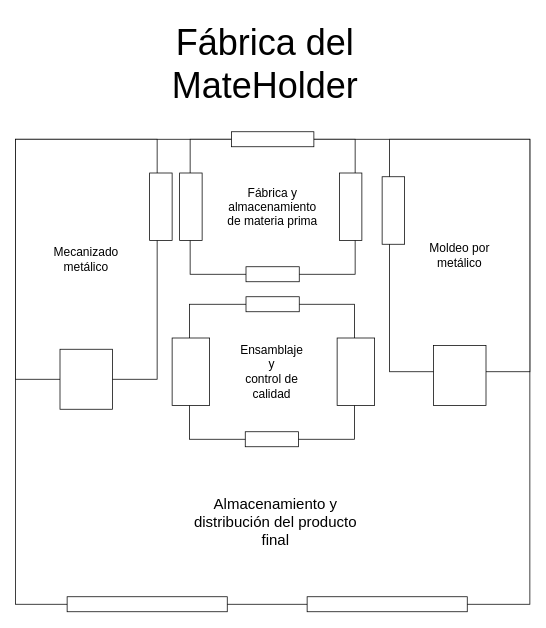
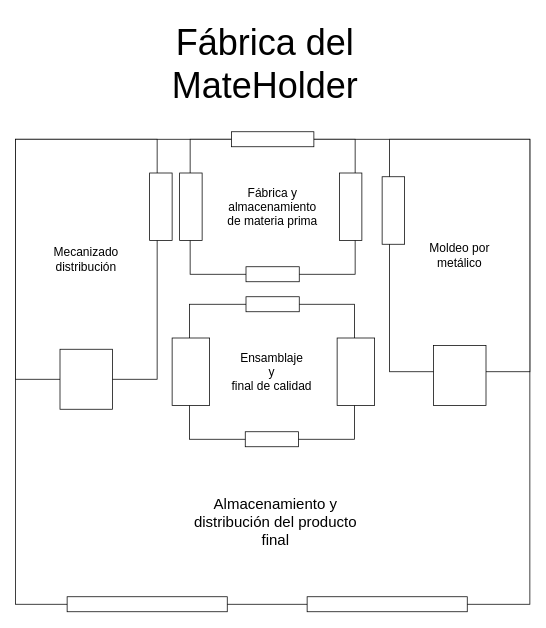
  <mxCell id="0" />
  <mxCell id="1" parent="0" />
  <mxCell id="2" value="" style="rounded=0;whiteSpace=wrap;html=1;" vertex="1" parent="1"><mxGeometry x="20" y="185" width="686" height="620" as="geometry" /></mxCell>
  <mxCell id="3" value="Fábrica y almacenamiento de materia prima" style="rounded=0;whiteSpace=wrap;html=1;spacing=50;spacingTop=0;fontSize=16;" vertex="1" parent="1"><mxGeometry x="253" y="185" width="220" height="180" as="geometry" /></mxCell>
  <mxCell id="4" value="Moldeo por metálico" style="rounded=0;whiteSpace=wrap;html=1;spacing=50;spacingTop=0;fontSize=16;" vertex="1" parent="1"><mxGeometry x="519" y="185" width="187" height="310" as="geometry" /></mxCell>
- <mxCell id="5" value="Mecanizado metálico" style="rounded=0;whiteSpace=wrap;html=1;spacing=50;spacingTop=0;fontSize=16;" vertex="1" parent="1"><mxGeometry x="20" y="185" width="189" height="320" as="geometry" /></mxCell>
- <mxCell id="6" value="&lt;div&gt;Ensamblaje&lt;/div&gt;&lt;div&gt;y&lt;/div&gt;&lt;div&gt;control de calidad&lt;/div&gt;" style="rounded=0;whiteSpace=wrap;html=1;spacing=50;spacingTop=0;fontSize=16;" vertex="1" parent="1"><mxGeometry x="252" y="405" width="220" height="180" as="geometry" /></mxCell>
+ <mxCell id="5" value="Mecanizado distribución" style="rounded=0;whiteSpace=wrap;html=1;spacing=50;spacingTop=0;fontSize=16;" vertex="1" parent="1"><mxGeometry x="20" y="185" width="189" height="320" as="geometry" /></mxCell>
+ <mxCell id="6" value="&lt;div&gt;Ensamblaje&lt;/div&gt;&lt;div&gt;y&lt;/div&gt;&lt;div&gt;final de calidad&lt;/div&gt;" style="rounded=0;whiteSpace=wrap;html=1;spacing=50;spacingTop=0;fontSize=16;" vertex="1" parent="1"><mxGeometry x="252" y="405" width="220" height="180" as="geometry" /></mxCell>
  <mxCell id="7" value="&lt;font style=&quot;font-size: 20px;&quot;&gt;Almacenamiento y distribución del producto final&lt;/font&gt;" style="text;html=1;whiteSpace=wrap;strokeColor=none;fillColor=none;align=center;verticalAlign=middle;rounded=0;" vertex="1" parent="1"><mxGeometry x="247" y="655" width="240" height="80" as="geometry" /></mxCell>
  <mxCell id="8" value="" style="rounded=0;whiteSpace=wrap;html=1;strokeColor=light-dark(#000000,#000000);" vertex="1" parent="1"><mxGeometry x="79.5" y="465" width="70" height="80" as="geometry" /></mxCell>
  <mxCell id="9" value="" style="rounded=0;whiteSpace=wrap;html=1;strokeColor=light-dark(#000000,#000000);" vertex="1" parent="1"><mxGeometry x="229" y="450" width="50" height="90" as="geometry" /></mxCell>
  <mxCell id="10" value="" style="rounded=0;whiteSpace=wrap;html=1;strokeColor=light-dark(#000000,#000000);" vertex="1" parent="1"><mxGeometry x="449" y="450" width="50" height="90" as="geometry" /></mxCell>
  <mxCell id="11" value="" style="rounded=0;whiteSpace=wrap;html=1;strokeColor=light-dark(#000000,#000000);" vertex="1" parent="1"><mxGeometry x="326.5" y="575" width="71" height="20" as="geometry" /></mxCell>
  <mxCell id="12" value="" style="rounded=0;whiteSpace=wrap;html=1;strokeColor=light-dark(#000000,#000000);" vertex="1" parent="1"><mxGeometry x="327.5" y="355" width="71" height="20" as="geometry" /></mxCell>
  <mxCell id="13" value="" style="rounded=0;whiteSpace=wrap;html=1;strokeColor=light-dark(#000000,#000000);" vertex="1" parent="1"><mxGeometry x="327.5" y="395" width="71" height="20" as="geometry" /></mxCell>
  <mxCell id="14" value="" style="rounded=0;whiteSpace=wrap;html=1;strokeColor=light-dark(#000000,#000000);" vertex="1" parent="1"><mxGeometry x="239" y="230" width="30" height="90" as="geometry" /></mxCell>
  <mxCell id="15" value="" style="rounded=0;whiteSpace=wrap;html=1;strokeColor=light-dark(#000000,#000000);" vertex="1" parent="1"><mxGeometry x="199" y="230" width="30" height="90" as="geometry" /></mxCell>
  <mxCell id="16" value="" style="rounded=0;whiteSpace=wrap;html=1;strokeColor=light-dark(#000000,#000000);" vertex="1" parent="1"><mxGeometry x="452" y="230" width="30" height="90" as="geometry" /></mxCell>
  <mxCell id="17" value="" style="rounded=0;whiteSpace=wrap;html=1;strokeColor=light-dark(#000000,#000000);" vertex="1" parent="1"><mxGeometry x="509" y="235" width="30" height="90" as="geometry" /></mxCell>
  <mxCell id="18" value="" style="rounded=0;whiteSpace=wrap;html=1;strokeColor=light-dark(#000000,#000000);" vertex="1" parent="1"><mxGeometry x="577.5" y="460" width="70" height="80" as="geometry" /></mxCell>
  <mxCell id="19" value="" style="rounded=0;whiteSpace=wrap;html=1;strokeColor=light-dark(#000000,#000000);" vertex="1" parent="1"><mxGeometry x="409" y="795" width="213.5" height="20" as="geometry" /></mxCell>
  <mxCell id="20" value="" style="rounded=0;whiteSpace=wrap;html=1;strokeColor=light-dark(#000000,#000000);" vertex="1" parent="1"><mxGeometry x="89" y="795" width="213.5" height="20" as="geometry" /></mxCell>
  <mxCell id="21" value="" style="rounded=0;whiteSpace=wrap;html=1;strokeColor=light-dark(#000000,#000000);" vertex="1" parent="1"><mxGeometry x="308" y="175" width="110" height="20" as="geometry" /></mxCell>
  <mxCell id="22" value="&lt;font style=&quot;font-size: 48px;&quot;&gt;Fábrica del MateHolder&lt;/font&gt;" style="text;html=1;whiteSpace=wrap;strokeColor=none;fillColor=none;align=center;verticalAlign=middle;rounded=0;" vertex="1" parent="1"><mxGeometry x="173" y="20" width="360" height="130" as="geometry" /></mxCell>
